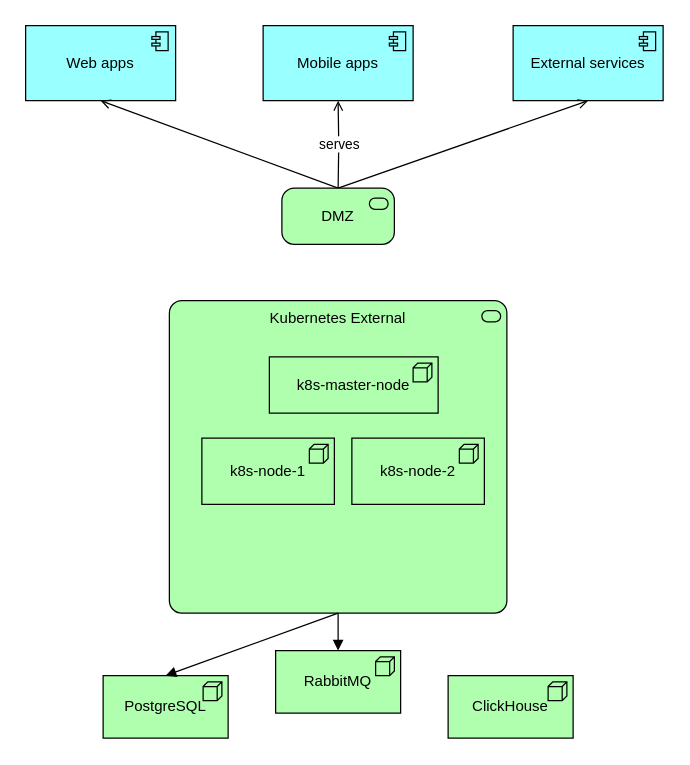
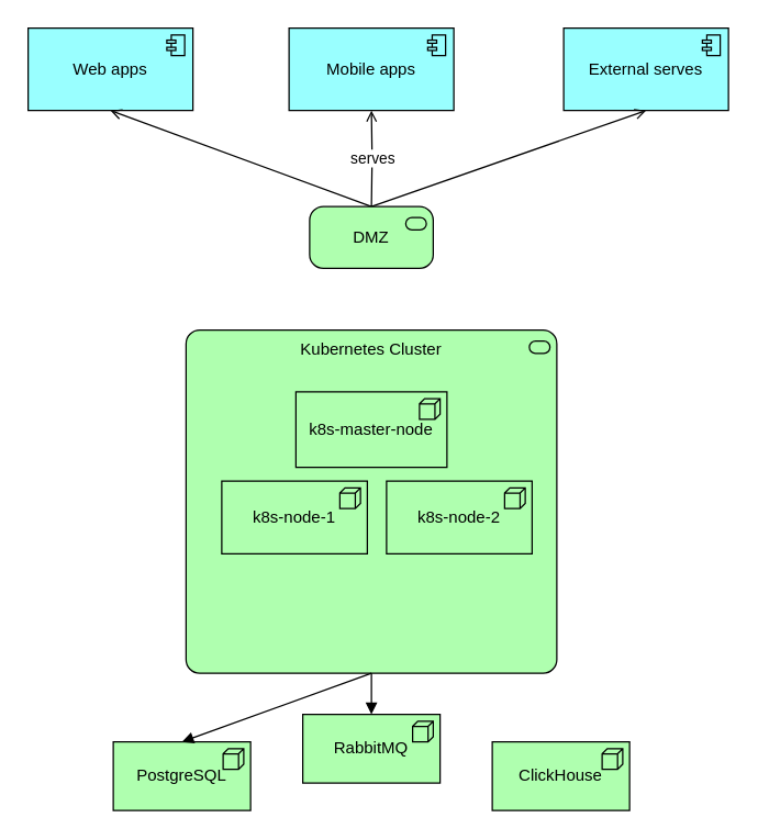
  <mxCell id="0" />
  <mxCell id="1" parent="0" />
- <mxCell id="2" value="Kubernetes External" style="html=1;outlineConnect=0;whiteSpace=wrap;fillColor=#AFFFAF;shape=mxgraph.archimate3.application;appType=serv;archiType=rounded;verticalAlign=top;" vertex="1" parent="1"><mxGeometry x="135" y="240" width="270" height="250" as="geometry" /></mxCell>
+ <mxCell id="2" value="Kubernetes Cluster" style="html=1;outlineConnect=0;whiteSpace=wrap;fillColor=#AFFFAF;shape=mxgraph.archimate3.application;appType=serv;archiType=rounded;verticalAlign=top;" vertex="1" parent="1"><mxGeometry x="135" y="240" width="270" height="250" as="geometry" /></mxCell>
  <mxCell id="3" value="Mobile apps" style="html=1;outlineConnect=0;whiteSpace=wrap;fillColor=#99ffff;shape=mxgraph.archimate3.application;appType=comp;archiType=square;" vertex="1" parent="1"><mxGeometry x="210" y="20" width="120" height="60" as="geometry" /></mxCell>
- <mxCell id="4" value="External services" style="html=1;outlineConnect=0;whiteSpace=wrap;fillColor=#99ffff;shape=mxgraph.archimate3.application;appType=comp;archiType=square;" vertex="1" parent="1"><mxGeometry x="410" y="20" width="120" height="60" as="geometry" /></mxCell>
+ <mxCell id="4" value="External serves" style="html=1;outlineConnect=0;whiteSpace=wrap;fillColor=#99ffff;shape=mxgraph.archimate3.application;appType=comp;archiType=square;" vertex="1" parent="1"><mxGeometry x="410" y="20" width="120" height="60" as="geometry" /></mxCell>
  <mxCell id="5" value="Web apps" style="html=1;outlineConnect=0;whiteSpace=wrap;fillColor=#99ffff;shape=mxgraph.archimate3.application;appType=comp;archiType=square;" vertex="1" parent="1"><mxGeometry x="20" y="20" width="120" height="60" as="geometry" /></mxCell>
  <mxCell id="6" style="rounded=0;orthogonalLoop=1;jettySize=auto;html=1;exitX=0.5;exitY=0;exitDx=0;exitDy=0;exitPerimeter=0;entryX=0.5;entryY=1;entryDx=0;entryDy=0;entryPerimeter=0;endArrow=open;endFill=0;" edge="1" parent="1" target="5"><mxGeometry relative="1" as="geometry"><mxPoint x="270" y="150" as="sourcePoint" /></mxGeometry></mxCell>
  <mxCell id="7" value="serves" style="edgeStyle=orthogonalEdgeStyle;rounded=0;orthogonalLoop=1;jettySize=auto;html=1;exitX=0.5;exitY=0;exitDx=0;exitDy=0;exitPerimeter=0;entryX=0.5;entryY=1;entryDx=0;entryDy=0;entryPerimeter=0;endArrow=open;endFill=0;" edge="1" parent="1" target="3"><mxGeometry relative="1" as="geometry"><mxPoint x="270" y="150" as="sourcePoint" /><mxPoint as="offset" /></mxGeometry></mxCell>
  <mxCell id="8" style="rounded=0;orthogonalLoop=1;jettySize=auto;html=1;exitX=0.5;exitY=0;exitDx=0;exitDy=0;exitPerimeter=0;entryX=0.5;entryY=1;entryDx=0;entryDy=0;entryPerimeter=0;endArrow=open;endFill=0;" edge="1" parent="1" target="4"><mxGeometry relative="1" as="geometry"><mxPoint x="270" y="150" as="sourcePoint" /></mxGeometry></mxCell>
- <mxCell id="9" value="k8s-master-node" style="html=1;outlineConnect=0;whiteSpace=wrap;fillColor=#AFFFAF;shape=mxgraph.archimate3.application;appType=node;archiType=square;" vertex="1" parent="1"><mxGeometry x="215" y="285" width="135" height="45" as="geometry" /></mxCell>
+ <mxCell id="9" value="k8s-master-node" style="html=1;outlineConnect=0;whiteSpace=wrap;fillColor=#AFFFAF;shape=mxgraph.archimate3.application;appType=node;archiType=square;" vertex="1" parent="1"><mxGeometry x="215" y="285" width="110" height="55" as="geometry" /></mxCell>
  <mxCell id="10" value="k8s-node-1" style="html=1;outlineConnect=0;whiteSpace=wrap;fillColor=#AFFFAF;shape=mxgraph.archimate3.application;appType=node;archiType=square;" vertex="1" parent="1"><mxGeometry x="161" y="350" width="106" height="53" as="geometry" /></mxCell>
  <mxCell id="11" value="k8s-node-2" style="html=1;outlineConnect=0;whiteSpace=wrap;fillColor=#AFFFAF;shape=mxgraph.archimate3.application;appType=node;archiType=square;" vertex="1" parent="1"><mxGeometry x="281" y="350" width="106" height="53" as="geometry" /></mxCell>
  <mxCell id="12" value="DMZ" style="html=1;outlineConnect=0;whiteSpace=wrap;fillColor=#AFFFAF;shape=mxgraph.archimate3.application;appType=serv;archiType=rounded" vertex="1" parent="1"><mxGeometry x="225" y="150" width="90" height="45" as="geometry" /></mxCell>
  <mxCell id="13" value="PostgreSQL" style="html=1;outlineConnect=0;whiteSpace=wrap;fillColor=#AFFFAF;shape=mxgraph.archimate3.application;appType=node;archiType=square;" vertex="1" parent="1"><mxGeometry x="82" y="540" width="100" height="50" as="geometry" /></mxCell>
  <mxCell id="14" value="RabbitMQ" style="html=1;outlineConnect=0;whiteSpace=wrap;fillColor=#AFFFAF;shape=mxgraph.archimate3.application;appType=node;archiType=square;" vertex="1" parent="1"><mxGeometry x="220" y="520" width="100" height="50" as="geometry" /></mxCell>
  <mxCell id="15" value="ClickHouse" style="html=1;outlineConnect=0;whiteSpace=wrap;fillColor=#AFFFAF;shape=mxgraph.archimate3.application;appType=node;archiType=square;" vertex="1" parent="1"><mxGeometry x="358" y="540" width="100" height="50" as="geometry" /></mxCell>
  <mxCell id="16" style="rounded=0;orthogonalLoop=1;jettySize=auto;html=1;exitX=0.5;exitY=1;exitDx=0;exitDy=0;exitPerimeter=0;entryX=0.5;entryY=0;entryDx=0;entryDy=0;entryPerimeter=0;endArrow=block;endFill=1;" edge="1" parent="1" source="2" target="13"><mxGeometry relative="1" as="geometry" /></mxCell>
  <mxCell id="17" style="edgeStyle=orthogonalEdgeStyle;rounded=0;orthogonalLoop=1;jettySize=auto;html=1;exitX=0.5;exitY=1;exitDx=0;exitDy=0;exitPerimeter=0;entryX=0.5;entryY=0;entryDx=0;entryDy=0;entryPerimeter=0;endArrow=block;endFill=1;" edge="1" parent="1" source="2" target="14"><mxGeometry relative="1" as="geometry" /></mxCell>
